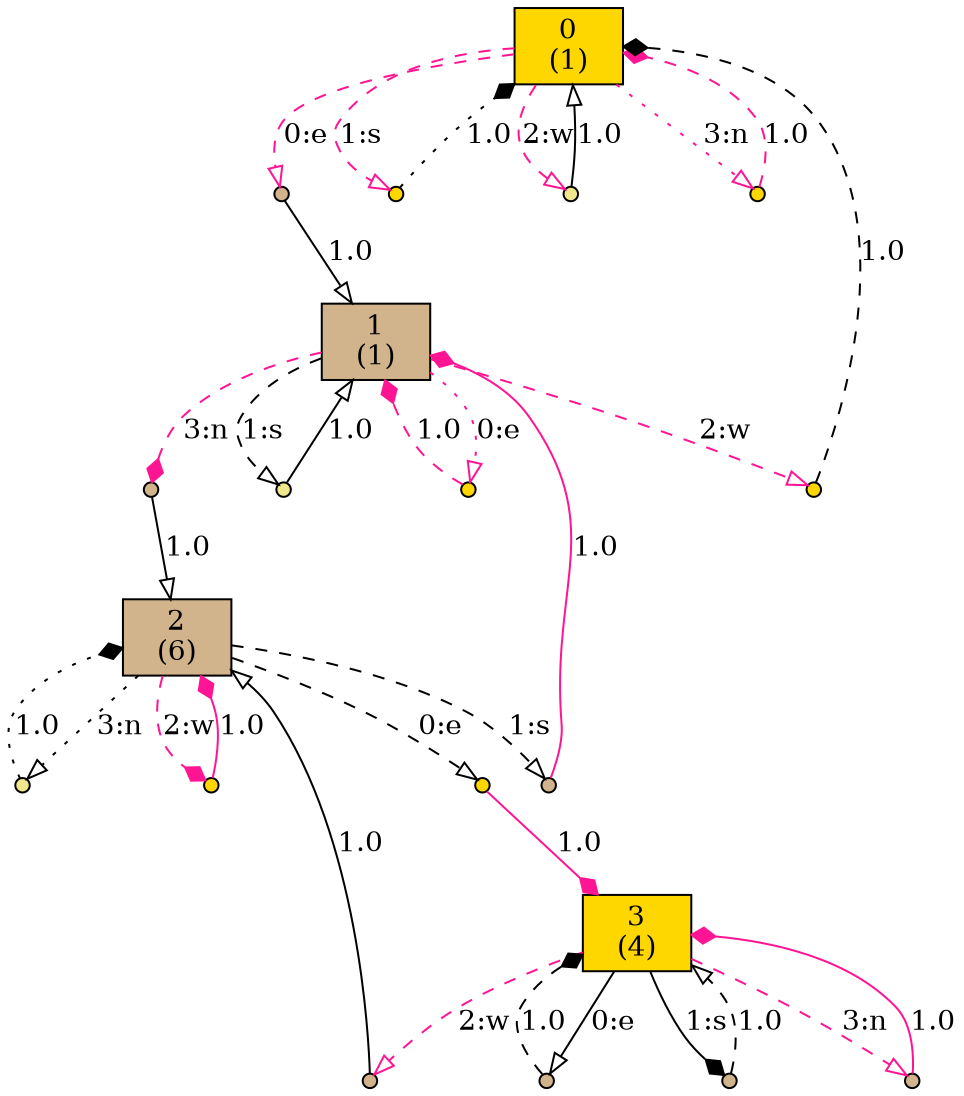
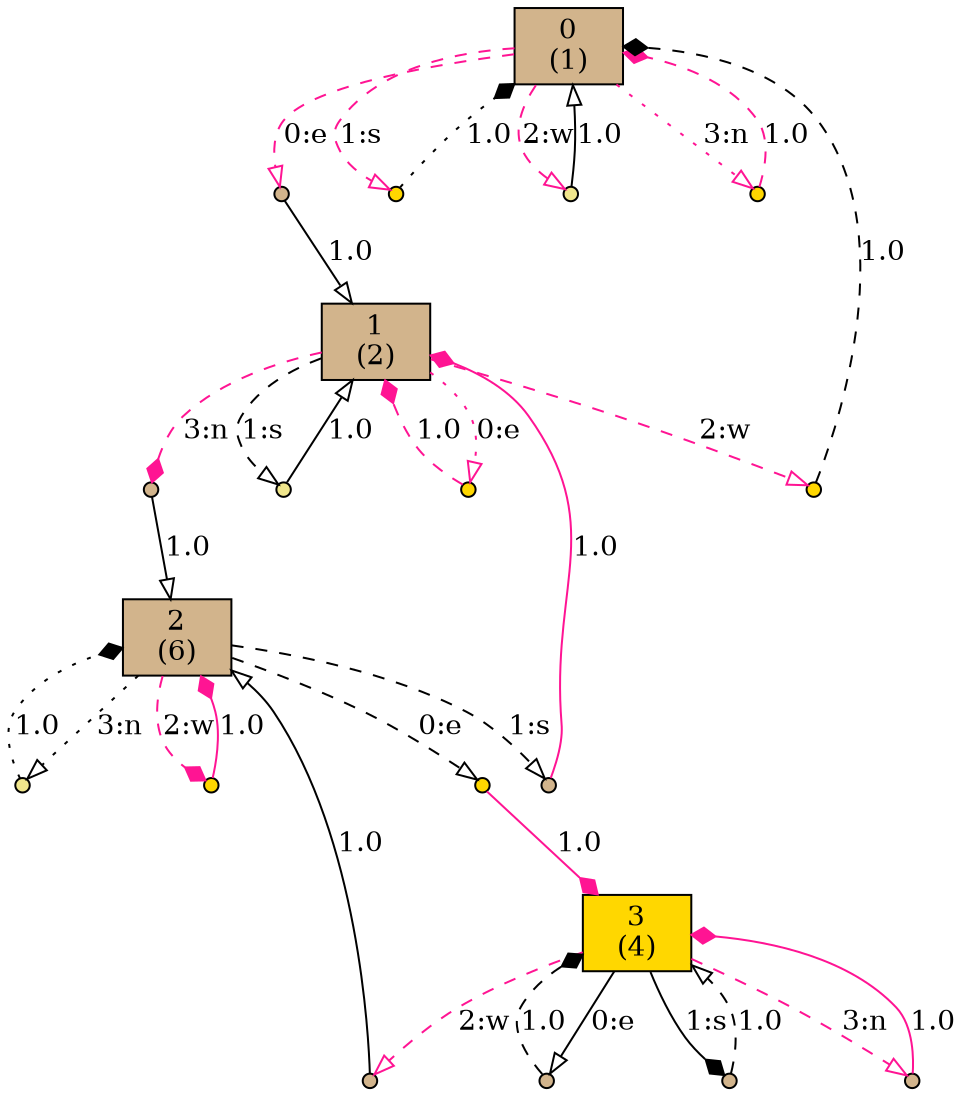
  digraph {
    node [fillcolor=tan shape=point style=filled]
    edge [arrowhead=onormal color=deeppink style=dashed]
-   n1 [fillcolor=gold label="0\n(1)" shape=box]
+   n1 [label="0\n(1)" shape=box]
    n0_0 [height=0.1 width=0.1]
    n0_1 [fillcolor=gold height=0.1 width=0.1]
    n0_2 [fillcolor=khaki height=0.1 width=0.1]
    n0_3 [fillcolor=gold height=0.1 width=0.1]
-   n6 [label="1\n(1)" shape=box]
+   n6 [label="1\n(2)" shape=box]
    n1_0 [fillcolor=gold height=0.1 width=0.1]
    n1_1 [fillcolor=khaki height=0.1 width=0.1]
    n1_2 [fillcolor=gold height=0.1 width=0.1]
    n1_3 [height=0.1 width=0.1]
    n11 [label="2\n(6)" shape=box]
    n2_0 [fillcolor=gold height=0.1 width=0.1]
    n2_1 [height=0.1 width=0.1]
    n2_2 [fillcolor=gold height=0.1 width=0.1]
    n2_3 [fillcolor=khaki height=0.1 width=0.1]
    n16 [fillcolor=gold label="3\n(4)" shape=box]
    n3_0 [height=0.1 width=0.1]
    n3_1 [height=0.1 width=0.1]
    n3_2 [height=0.1 width=0.1]
    n3_3 [height=0.1 width=0.1]
    n1 -> n0_0 [label="0:e"]
    n1 -> n0_1 [label="1:s"]
    n1 -> n0_2 [label="2:w"]
    n1 -> n0_3 [label="3:n" style=dotted]
    n0_0 -> n6 [color=black label=1.0 style=solid]
    n0_1 -> n1 [arrowhead=diamond color=black label=1.0 style=dotted]
    n0_2 -> n1 [color=black label=1.0 style=solid]
    n0_3 -> n1 [arrowhead=diamond label=1.0]
    n6 -> n1_0 [label="0:e" style=dotted]
    n6 -> n1_1 [color=black label="1:s"]
    n6 -> n1_2 [label="2:w"]
    n6 -> n1_3 [arrowhead=diamond label="3:n"]
    n1_0 -> n6 [arrowhead=diamond label=1.0]
    n1_1 -> n6 [color=black label=1.0 style=solid]
    n1_2 -> n1 [arrowhead=diamond color=black label=1.0]
    n1_3 -> n11 [color=black label=1.0 style=solid]
    n11 -> n2_0 [color=black label="0:e"]
    n11 -> n2_1 [color=black label="1:s"]
    n11 -> n2_2 [arrowhead=diamond label="2:w"]
    n11 -> n2_3 [color=black label="3:n" style=dotted]
    n2_0 -> n16 [arrowhead=diamond label=1.0 style=solid]
    n2_1 -> n6 [arrowhead=diamond label=1.0 style=solid]
    n2_2 -> n11 [arrowhead=diamond label=1.0 style=solid]
    n2_3 -> n11 [arrowhead=diamond color=black label=1.0 style=dotted]
    n16 -> n3_0 [color=black label="0:e" style=solid]
    n16 -> n3_1 [arrowhead=diamond color=black label="1:s" style=solid]
    n16 -> n3_2 [label="2:w"]
    n16 -> n3_3 [label="3:n"]
    n3_0 -> n16 [arrowhead=diamond color=black label=1.0]
    n3_1 -> n16 [color=black label=1.0]
    n3_2 -> n11 [color=black label=1.0 style=solid]
    n3_3 -> n16 [arrowhead=diamond label=1.0 style=solid]
  }
